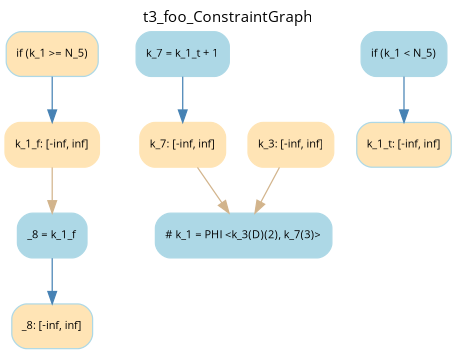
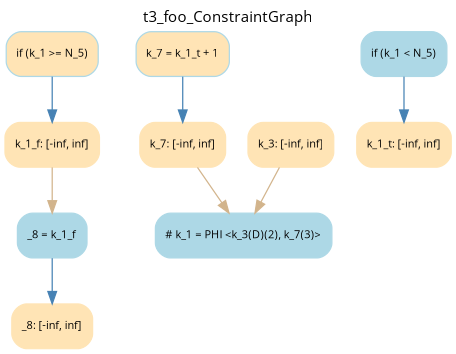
  digraph {
    fontname="Open Sans"
    fontsize=12
    label=t3_foo_ConstraintGraph
    labelloc=top
    node [color=lightblue fillcolor=moccasin fontname="Open Sans" fontsize=9 shape=Mrecord style=filled]
    edge [color=steelblue fontname="Open Sans" fontsize=10]
    n1 [label="{ if (k_1 \>= N_5) }"]
    n2 [color=moccasin label="{ k_1_f: \[-inf, inf\] }"]
    n3 [fillcolor=lightblue label="{ _8 = k_1_f }"]
-   n4 [label="{ _8: \[-inf, inf\] }"]
+   n4 [color=moccasin label="{ _8: \[-inf, inf\] }"]
    n5 [fillcolor=lightblue label="{ # k_1 = PHI \<k_3(D)(2), k_7(3)\> }"]
    n6 [fillcolor=lightblue label="{ if (k_1 \< N_5) }"]
-   n7 [label="{ k_1_t: \[-inf, inf\] }"]
-   n8 [fillcolor=lightblue label="{ k_7 = k_1_t + 1 }"]
+   n7 [color=moccasin label="{ k_1_t: \[-inf, inf\] }"]
+   n8 [label="{ k_7 = k_1_t + 1 }"]
    n9 [color=moccasin label="{ k_7: \[-inf, inf\] }"]
    n10 [color=moccasin label="{ k_3: \[-inf, inf\] }"]
    n1 -> n2
    n2 -> n3 [color=tan]
    n3 -> n4
    n6 -> n7
    n8 -> n9
    n9 -> n5 [color=tan]
    n10 -> n5 [color=tan]
  }
